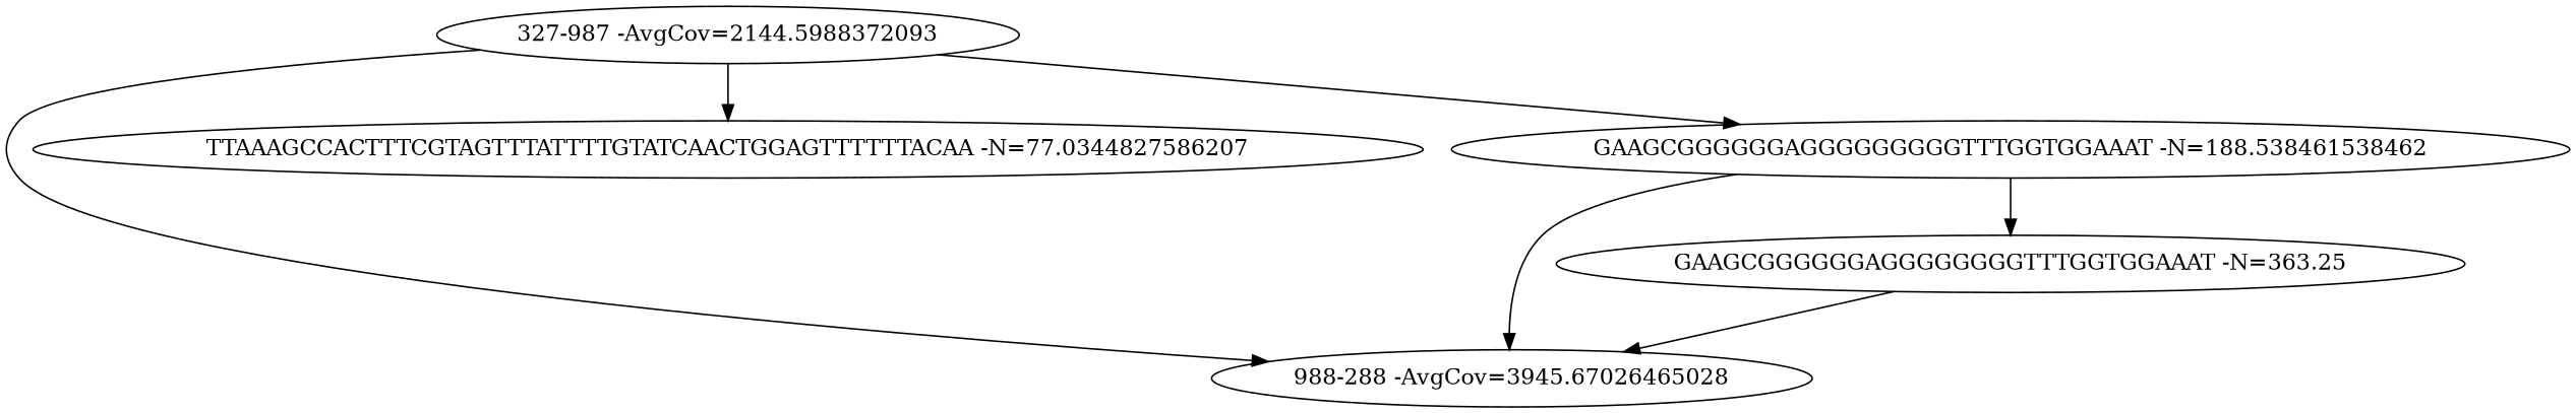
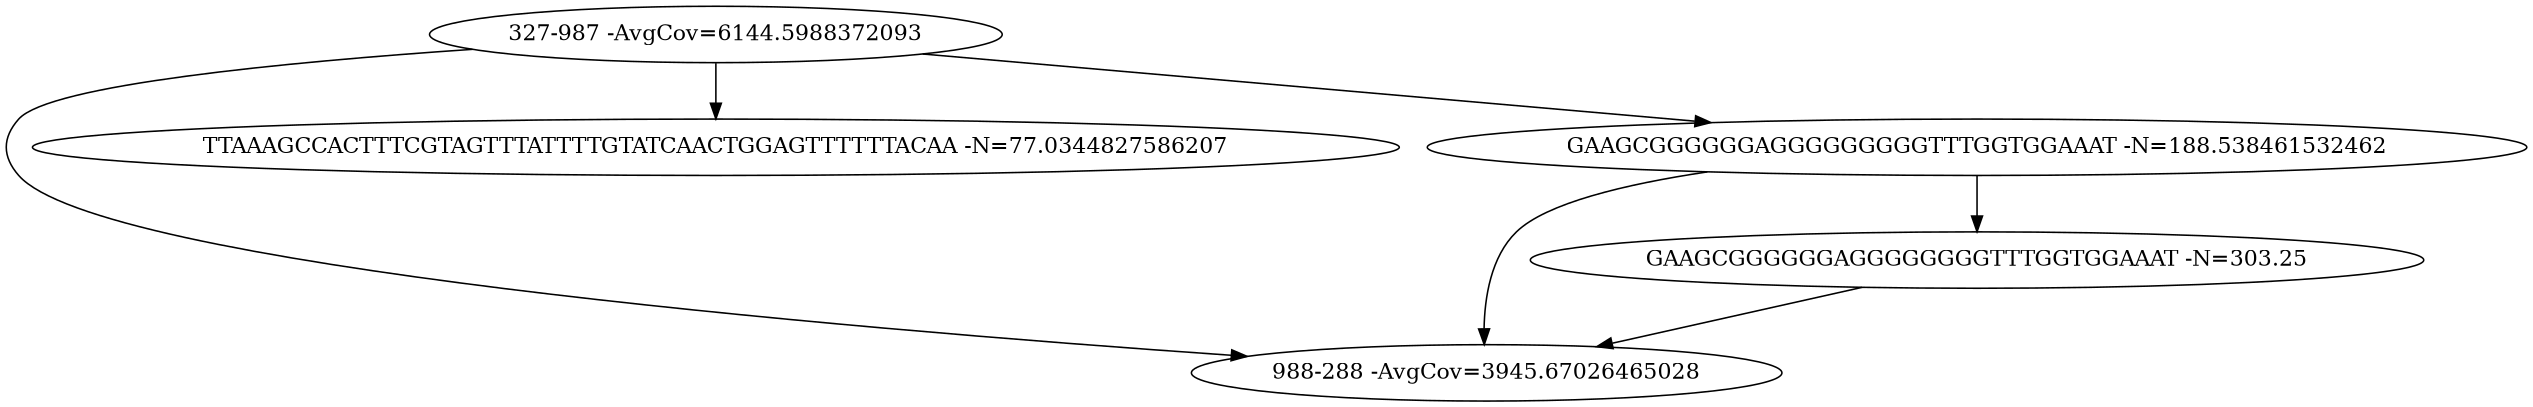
  digraph {
    n1 [label="988-288 -AvgCov=3945.67026465028"]
-   n2 [label="327-987 -AvgCov=2144.5988372093"]
+   n2 [label="327-987 -AvgCov=6144.5988372093"]
    n3 [label="TTAAAGCCACTTTCGTAGTTTATTTTGTATCAACTGGAGTTTTTTACAA -N=77.0344827586207"]
-   n4 [label="GAAGCGGGGGGAGGGGGGGGGTTTGGTGGAAAT -N=188.538461538462"]
-   n5 [label="GAAGCGGGGGGAGGGGGGGGTTTGGTGGAAAT -N=363.25"]
+   n4 [label="GAAGCGGGGGGAGGGGGGGGGTTTGGTGGAAAT -N=188.538461532462"]
+   n5 [label="GAAGCGGGGGGAGGGGGGGGTTTGGTGGAAAT -N=303.25"]
    n2 -> n1
    n2 -> n3
    n2 -> n4
    n4 -> n1
    n4 -> n5
    n5 -> n1
  }
